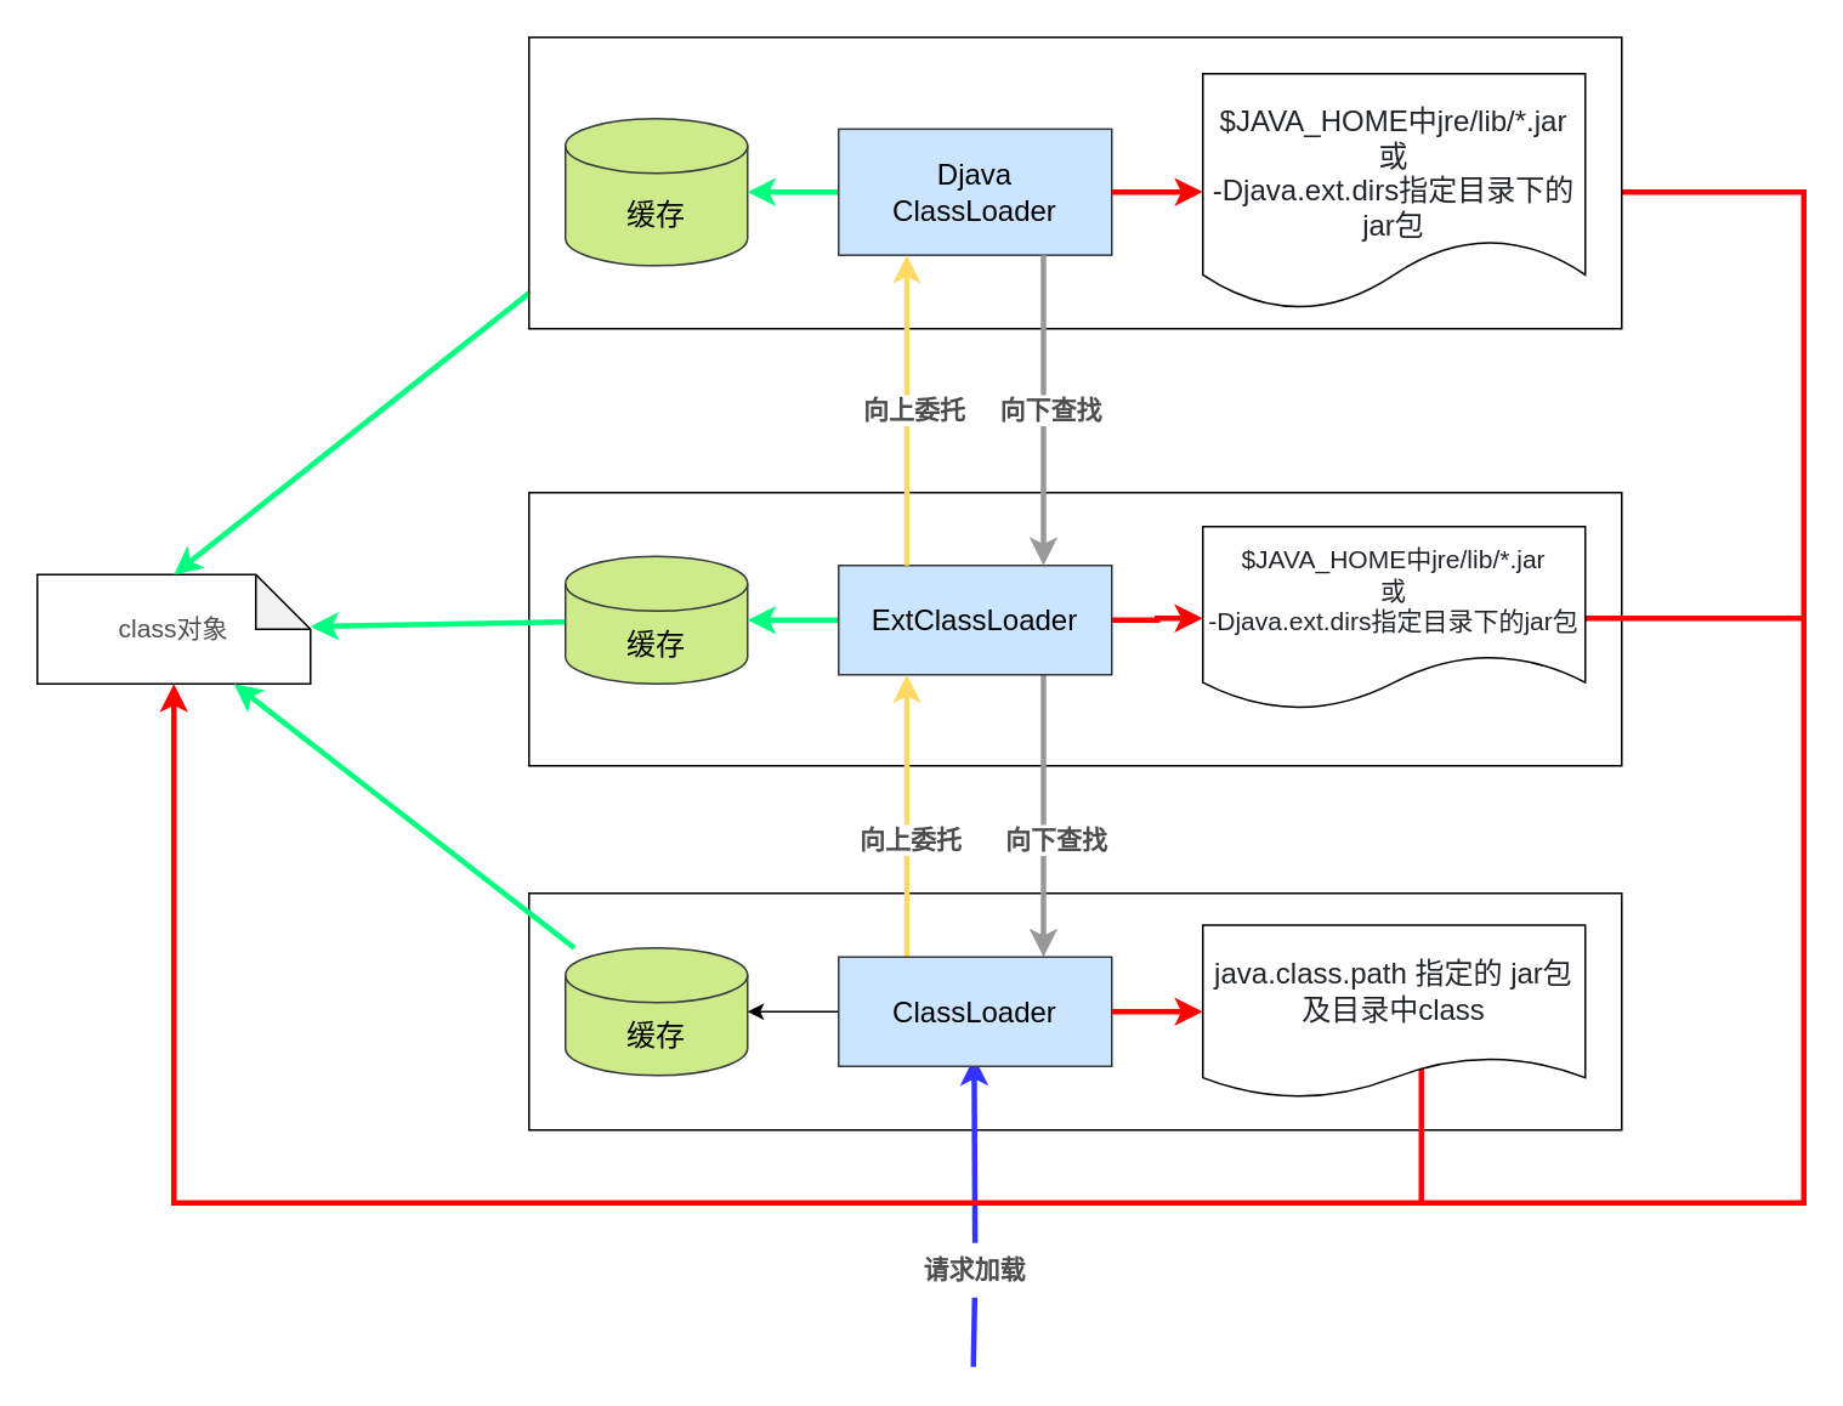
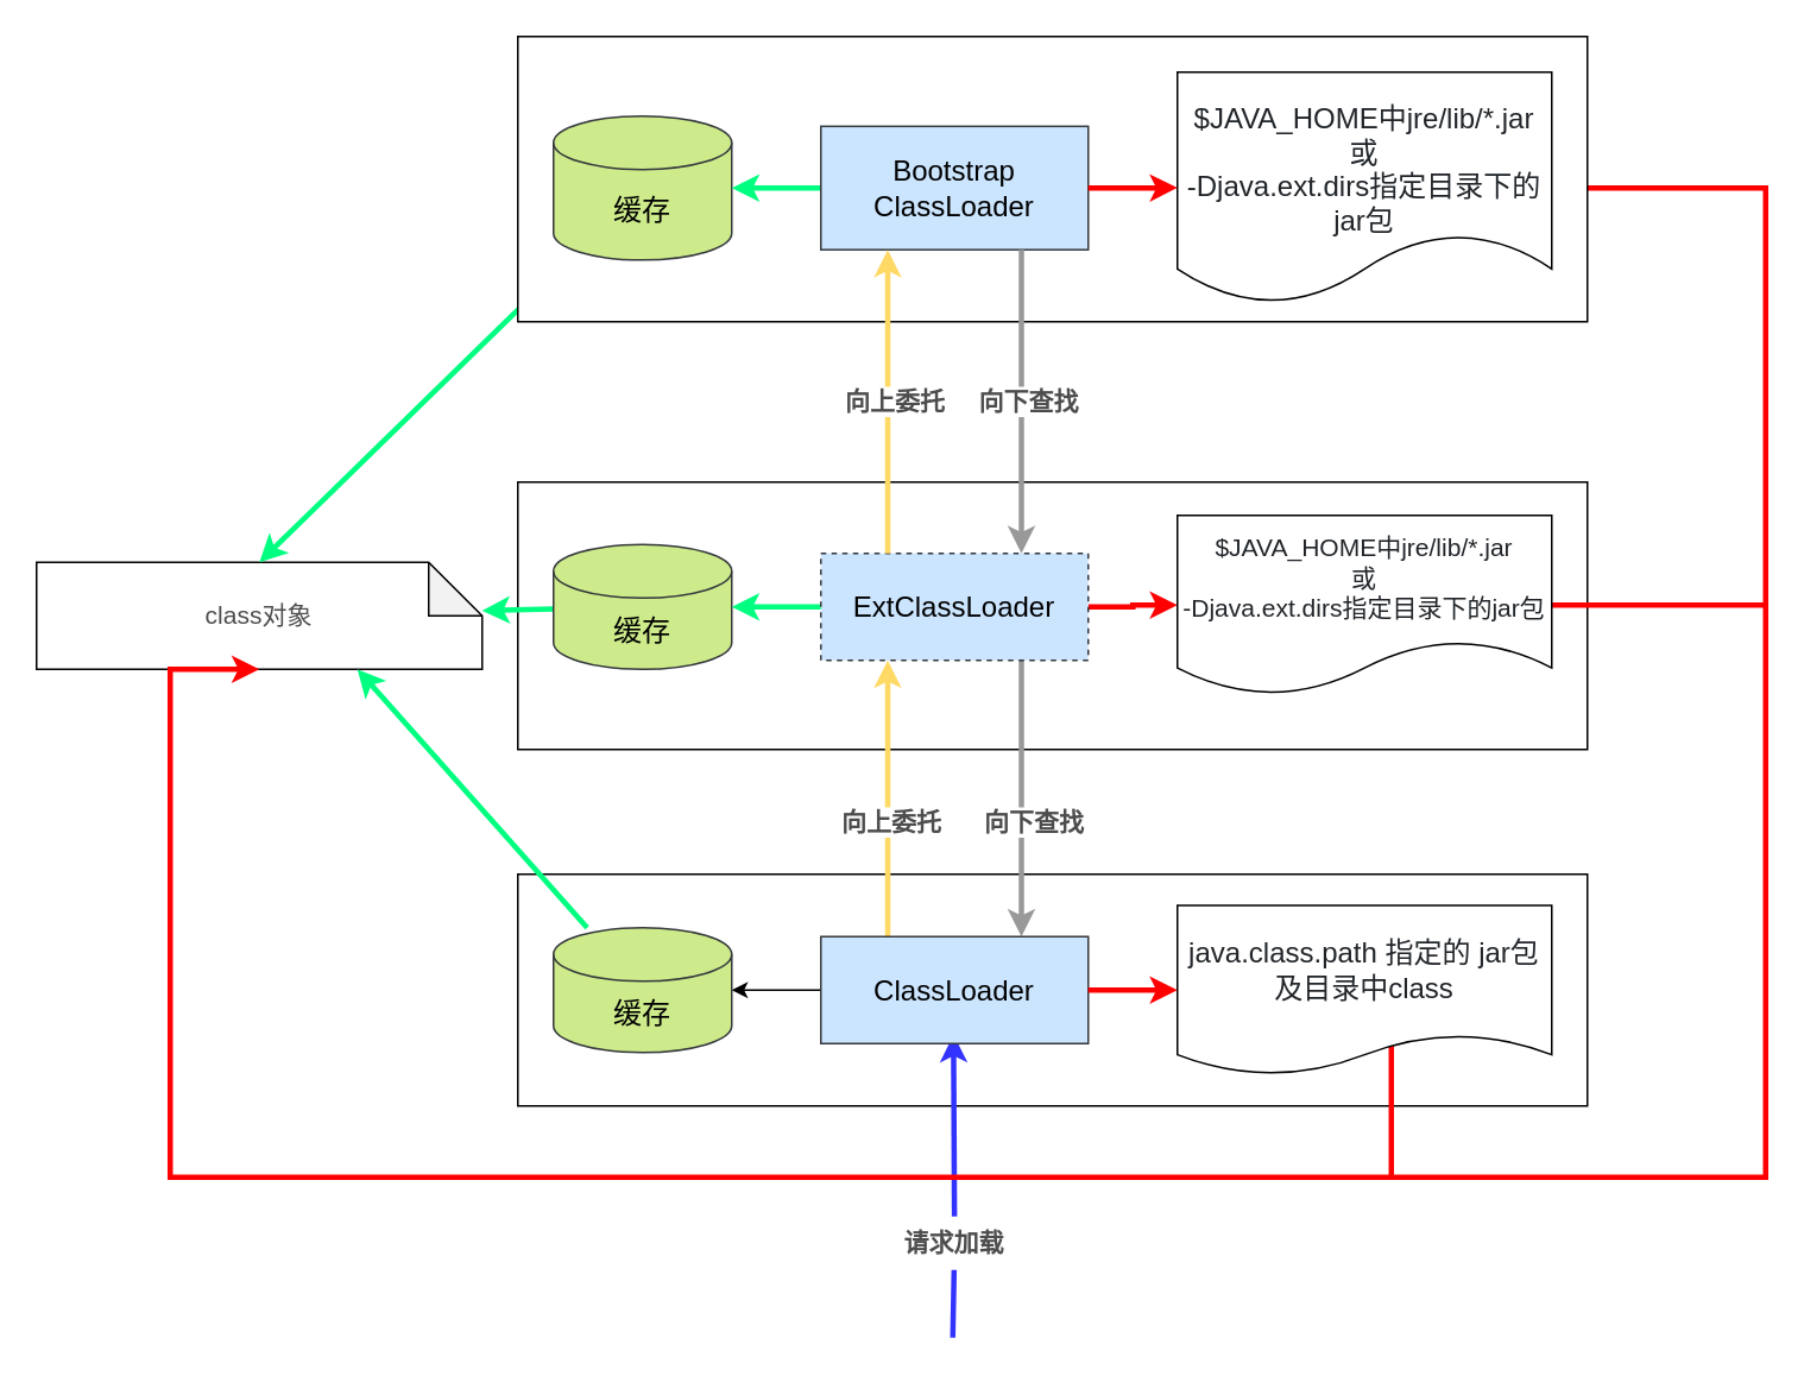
  <mxCell id="0" />
  <mxCell id="1" parent="0" />
  <mxCell id="2" value="" style="rounded=0;whiteSpace=wrap;html=1;glass=0;labelBackgroundColor=none;comic=0;sketch=0;fontSize=16;fontColor=#4D4D4D;" parent="1" vertex="1"><mxGeometry x="290" y="490" width="600" height="130" as="geometry" /></mxCell>
  <mxCell id="3" value="" style="rounded=0;whiteSpace=wrap;html=1;glass=0;labelBackgroundColor=none;comic=0;sketch=0;fontSize=16;fontColor=#4D4D4D;" parent="1" vertex="1"><mxGeometry x="290" y="270" width="600" height="150" as="geometry" /></mxCell>
  <mxCell id="4" style="edgeStyle=none;rounded=0;orthogonalLoop=1;jettySize=auto;html=1;fontSize=14;fontColor=#4D4D4D;strokeColor=#00FF80;strokeWidth=3;" parent="1" source="5" target="15" edge="1"><mxGeometry relative="1" as="geometry" /></mxCell>
  <mxCell id="5" value="缓存" style="shape=cylinder3;whiteSpace=wrap;html=1;boundedLbl=1;backgroundOutline=1;size=15;glass=0;labelBackgroundColor=none;comic=0;sketch=0;fontSize=16;fillColor=#cdeb8b;strokeColor=#36393d;" parent="1" vertex="1"><mxGeometry x="310" y="305" width="100" height="70" as="geometry" /></mxCell>
  <mxCell id="6" style="edgeStyle=orthogonalEdgeStyle;rounded=0;orthogonalLoop=1;jettySize=auto;html=1;fontSize=16;fontColor=#4D4D4D;strokeWidth=3;strokeColor=#FF0000;" parent="1" source="9" target="11" edge="1"><mxGeometry relative="1" as="geometry" /></mxCell>
  <mxCell id="7" style="edgeStyle=orthogonalEdgeStyle;rounded=0;orthogonalLoop=1;jettySize=auto;html=1;fontSize=16;fontColor=#4D4D4D;strokeWidth=3;strokeColor=#00FF80;" parent="1" source="9" target="5" edge="1"><mxGeometry relative="1" as="geometry" /></mxCell>
  <mxCell id="8" style="edgeStyle=orthogonalEdgeStyle;rounded=0;orthogonalLoop=1;jettySize=auto;html=1;exitX=0.75;exitY=1;exitDx=0;exitDy=0;entryX=0.75;entryY=0;entryDx=0;entryDy=0;fontSize=16;fontColor=#4D4D4D;strokeColor=#999999;strokeWidth=3;" parent="1" source="9" target="35" edge="1"><mxGeometry relative="1" as="geometry" /></mxCell>
- <mxCell id="9" value="ExtClassLoader" style="rounded=0;whiteSpace=wrap;html=1;glass=0;labelBackgroundColor=none;comic=0;sketch=0;fontSize=16;fillColor=#cce5ff;strokeColor=#36393d;" parent="1" vertex="1"><mxGeometry x="460" y="310" width="150" height="60" as="geometry" /></mxCell>
+ <mxCell id="9" value="ExtClassLoader" style="rounded=0;whiteSpace=wrap;html=1;glass=0;labelBackgroundColor=none;comic=0;sketch=0;fontSize=16;fillColor=#cce5ff;strokeColor=#36393d;dashed=1;" parent="1" vertex="1"><mxGeometry x="460" y="310" width="150" height="60" as="geometry" /></mxCell>
  <mxCell id="10" style="edgeStyle=none;rounded=0;orthogonalLoop=1;jettySize=auto;html=1;fontSize=14;fontColor=#4D4D4D;endArrow=none;endFill=0;strokeColor=#FF0000;strokeWidth=3;" parent="1" source="11" edge="1"><mxGeometry relative="1" as="geometry"><mxPoint x="990" y="339" as="targetPoint" /></mxGeometry></mxCell>
  <mxCell id="11" value="&lt;span style=&quot;color: rgb(33 , 37 , 41) ; background-color: rgb(255 , 255 , 255) ; font-size: 14px&quot;&gt;$JAVA_HOME中jre/lib/*.jar&lt;br&gt;或&lt;br&gt;-Djava.ext.dirs指定目录下的jar包&lt;/span&gt;" style="shape=document;whiteSpace=wrap;html=1;boundedLbl=1;glass=0;labelBackgroundColor=none;comic=0;sketch=0;fontSize=14;fontColor=#4D4D4D;" parent="1" vertex="1"><mxGeometry x="660" y="288.69" width="210" height="100.62" as="geometry" /></mxCell>
  <mxCell id="12" style="edgeStyle=orthogonalEdgeStyle;rounded=0;orthogonalLoop=1;jettySize=auto;html=1;exitX=0.25;exitY=0;exitDx=0;exitDy=0;entryX=0.25;entryY=1;entryDx=0;entryDy=0;fontSize=16;fontColor=#4D4D4D;strokeWidth=3;strokeColor=#FFD966;" parent="1" source="35" target="9" edge="1"><mxGeometry relative="1" as="geometry" /></mxCell>
  <mxCell id="13" value="向上委托" style="text;html=1;strokeColor=none;fillColor=none;align=center;verticalAlign=middle;whiteSpace=wrap;rounded=0;glass=0;labelBackgroundColor=default;comic=0;sketch=0;fontSize=14;fontColor=#4D4D4D;fontStyle=1" parent="1" vertex="1"><mxGeometry x="470" y="446" width="60" height="30" as="geometry" /></mxCell>
  <mxCell id="14" value="向下查找" style="text;html=1;strokeColor=none;fillColor=none;align=center;verticalAlign=middle;whiteSpace=wrap;rounded=0;glass=0;labelBackgroundColor=default;comic=0;sketch=0;fontSize=14;fontColor=#4D4D4D;fontStyle=1" parent="1" vertex="1"><mxGeometry x="550" y="446" width="60" height="30" as="geometry" /></mxCell>
- <mxCell id="15" value="class对象" style="shape=note;whiteSpace=wrap;html=1;backgroundOutline=1;darkOpacity=0.05;glass=0;labelBackgroundColor=default;comic=0;sketch=0;fontSize=14;fontColor=#4D4D4D;" parent="1" vertex="1"><mxGeometry x="20" y="315" width="150" height="60" as="geometry" /></mxCell>
+ <mxCell id="15" value="class对象" style="shape=note;whiteSpace=wrap;html=1;backgroundOutline=1;darkOpacity=0.05;glass=0;labelBackgroundColor=default;comic=0;sketch=0;fontSize=14;fontColor=#4D4D4D;" parent="1" vertex="1"><mxGeometry x="20" y="315" width="250" height="60" as="geometry" /></mxCell>
  <mxCell id="16" value="" style="endArrow=classic;html=1;rounded=0;fontSize=14;fontColor=#4D4D4D;strokeColor=#3333FF;strokeWidth=3;startArrow=none;" parent="1" source="17" edge="1"><mxGeometry width="50" height="50" relative="1" as="geometry"><mxPoint x="534" y="780" as="sourcePoint" /><mxPoint x="534.41" y="580" as="targetPoint" /></mxGeometry></mxCell>
  <mxCell id="17" value="请求加载" style="text;html=1;strokeColor=none;fillColor=none;align=center;verticalAlign=middle;whiteSpace=wrap;rounded=0;glass=0;labelBackgroundColor=default;comic=0;sketch=0;fontSize=14;fontColor=#4D4D4D;fontStyle=1" parent="1" vertex="1"><mxGeometry x="505" y="682" width="60" height="30" as="geometry" /></mxCell>
  <mxCell id="18" value="" style="endArrow=none;html=1;rounded=0;fontSize=14;fontColor=#4D4D4D;strokeColor=#3333FF;strokeWidth=3;" parent="1" target="17" edge="1"><mxGeometry width="50" height="50" relative="1" as="geometry"><mxPoint x="534" y="750" as="sourcePoint" /><mxPoint x="534.41" y="580" as="targetPoint" /></mxGeometry></mxCell>
  <mxCell id="19" style="edgeStyle=orthogonalEdgeStyle;rounded=0;orthogonalLoop=1;jettySize=auto;html=1;fontSize=14;fontColor=#4D4D4D;strokeColor=#FF0000;strokeWidth=3;entryX=0.5;entryY=1;entryDx=0;entryDy=0;entryPerimeter=0;" parent="1" source="22" target="15" edge="1"><mxGeometry relative="1" as="geometry"><mxPoint x="1100" y="190" as="targetPoint" /><Array as="points"><mxPoint x="990" y="105" /><mxPoint x="990" y="660" /><mxPoint x="95" y="660" /></Array></mxGeometry></mxCell>
  <mxCell id="20" style="rounded=0;orthogonalLoop=1;jettySize=auto;html=1;entryX=0.5;entryY=0;entryDx=0;entryDy=0;entryPerimeter=0;fontSize=14;fontColor=#4D4D4D;strokeColor=#00FF80;strokeWidth=3;" parent="1" source="23" target="15" edge="1"><mxGeometry relative="1" as="geometry" /></mxCell>
  <mxCell id="21" style="edgeStyle=none;rounded=0;orthogonalLoop=1;jettySize=auto;html=1;entryX=0.72;entryY=1;entryDx=0;entryDy=0;entryPerimeter=0;fontSize=14;fontColor=#4D4D4D;strokeColor=#00FF80;strokeWidth=3;" parent="1" source="33" target="15" edge="1"><mxGeometry relative="1" as="geometry" /></mxCell>
  <mxCell id="22" value="" style="rounded=0;whiteSpace=wrap;html=1;glass=0;labelBackgroundColor=none;comic=0;sketch=0;fontSize=16;fontColor=#4D4D4D;" parent="1" vertex="1"><mxGeometry x="290" y="20" width="600" height="160" as="geometry" /></mxCell>
  <mxCell id="23" value="缓存" style="shape=cylinder3;whiteSpace=wrap;html=1;boundedLbl=1;backgroundOutline=1;size=15;glass=0;labelBackgroundColor=none;comic=0;sketch=0;fontSize=16;fillColor=#cdeb8b;strokeColor=#36393d;" parent="1" vertex="1"><mxGeometry x="310" y="64.615" width="100" height="80.769" as="geometry" /></mxCell>
  <mxCell id="24" style="edgeStyle=orthogonalEdgeStyle;rounded=0;orthogonalLoop=1;jettySize=auto;html=1;fontSize=16;fontColor=#4D4D4D;strokeColor=#00FF80;strokeWidth=3;" parent="1" source="25" target="23" edge="1"><mxGeometry relative="1" as="geometry" /></mxCell>
- <mxCell id="25" value="Djava&lt;br&gt;ClassLoader" style="rounded=0;whiteSpace=wrap;html=1;glass=0;labelBackgroundColor=none;comic=0;sketch=0;fontSize=16;fillColor=#cce5ff;strokeColor=#36393d;" parent="1" vertex="1"><mxGeometry x="460" y="70.385" width="150" height="69.231" as="geometry" /></mxCell>
+ <mxCell id="25" value="Bootstrap&lt;br&gt;ClassLoader" style="rounded=0;whiteSpace=wrap;html=1;glass=0;labelBackgroundColor=none;comic=0;sketch=0;fontSize=16;fillColor=#cce5ff;strokeColor=#36393d;" parent="1" vertex="1"><mxGeometry x="460" y="70.385" width="150" height="69.231" as="geometry" /></mxCell>
  <mxCell id="26" value="&lt;span style=&quot;color: rgb(33 , 37 , 41) ; font-family: , , &amp;#34;segoe ui&amp;#34; , &amp;#34;roboto&amp;#34; , &amp;#34;helvetica neue&amp;#34; , &amp;#34;arial&amp;#34; , &amp;#34;noto sans&amp;#34; , &amp;#34;liberation sans&amp;#34; , sans-serif , &amp;#34;apple color emoji&amp;#34; , &amp;#34;segoe ui emoji&amp;#34; , &amp;#34;segoe ui symbol&amp;#34; , &amp;#34;noto color emoji&amp;#34; ; background-color: rgb(255 , 255 , 255)&quot;&gt;&lt;br&gt;$JAVA_HOME中jre/lib/*.jar&lt;br&gt;或&lt;br&gt;-Djava.ext.dirs指定目录下的jar包&lt;/span&gt;" style="shape=document;whiteSpace=wrap;html=1;boundedLbl=1;glass=0;labelBackgroundColor=none;comic=0;sketch=0;fontSize=16;fontColor=#4D4D4D;" parent="1" vertex="1"><mxGeometry x="660" y="40" width="210" height="129.81" as="geometry" /></mxCell>
  <mxCell id="27" style="edgeStyle=orthogonalEdgeStyle;rounded=0;orthogonalLoop=1;jettySize=auto;html=1;fontSize=16;fontColor=#4D4D4D;strokeWidth=3;strokeColor=#FF0000;" parent="1" source="25" target="26" edge="1"><mxGeometry relative="1" as="geometry" /></mxCell>
  <mxCell id="28" style="edgeStyle=orthogonalEdgeStyle;rounded=0;orthogonalLoop=1;jettySize=auto;html=1;exitX=0.25;exitY=0;exitDx=0;exitDy=0;entryX=0.25;entryY=1;entryDx=0;entryDy=0;fontSize=14;fontColor=#4D4D4D;strokeColor=#FFD966;strokeWidth=3;" parent="1" source="9" target="25" edge="1"><mxGeometry relative="1" as="geometry" /></mxCell>
  <mxCell id="29" style="edgeStyle=orthogonalEdgeStyle;rounded=0;orthogonalLoop=1;jettySize=auto;html=1;exitX=0.75;exitY=1;exitDx=0;exitDy=0;entryX=0.75;entryY=0;entryDx=0;entryDy=0;fontSize=14;fontColor=#4D4D4D;strokeColor=#999999;strokeWidth=3;" parent="1" source="25" target="9" edge="1"><mxGeometry relative="1" as="geometry" /></mxCell>
  <mxCell id="30" value="向下查找" style="text;html=1;strokeColor=none;fillColor=none;align=center;verticalAlign=middle;whiteSpace=wrap;rounded=0;glass=0;labelBackgroundColor=default;comic=0;sketch=0;fontSize=14;fontColor=#4D4D4D;fontStyle=1" parent="1" vertex="1"><mxGeometry x="547" y="210" width="60" height="30" as="geometry" /></mxCell>
  <mxCell id="31" style="edgeStyle=none;rounded=0;orthogonalLoop=1;jettySize=auto;html=1;fontSize=14;fontColor=#4D4D4D;strokeColor=#FF0000;strokeWidth=3;endArrow=none;endFill=0;exitX=1.008;exitY=0.611;exitDx=0;exitDy=0;exitPerimeter=0;" parent="1" edge="1"><mxGeometry relative="1" as="geometry"><mxPoint x="780" y="660" as="targetPoint" /><mxPoint x="780" y="586.169" as="sourcePoint" /></mxGeometry></mxCell>
  <mxCell id="32" value="向上委托" style="text;html=1;strokeColor=none;fillColor=none;align=center;verticalAlign=middle;whiteSpace=wrap;rounded=0;glass=0;labelBackgroundColor=default;comic=0;sketch=0;fontSize=14;fontColor=#4D4D4D;fontStyle=1" parent="1" vertex="1"><mxGeometry x="472" y="210" width="60" height="30" as="geometry" /></mxCell>
  <mxCell id="33" value="缓存" style="shape=cylinder3;whiteSpace=wrap;html=1;boundedLbl=1;backgroundOutline=1;size=15;glass=0;labelBackgroundColor=none;comic=0;sketch=0;fontSize=16;fillColor=#cdeb8b;strokeColor=#36393d;" parent="1" vertex="1"><mxGeometry x="310" y="520" width="100" height="70" as="geometry" /></mxCell>
  <mxCell id="34" style="edgeStyle=orthogonalEdgeStyle;rounded=0;orthogonalLoop=1;jettySize=auto;html=1;fontSize=16;fontColor=#4D4D4D;" parent="1" source="35" target="33" edge="1"><mxGeometry relative="1" as="geometry" /></mxCell>
  <mxCell id="35" value="ClassLoader" style="rounded=0;whiteSpace=wrap;html=1;glass=0;labelBackgroundColor=none;comic=0;sketch=0;fontSize=16;fillColor=#cce5ff;strokeColor=#36393d;" parent="1" vertex="1"><mxGeometry x="460" y="525" width="150" height="60" as="geometry" /></mxCell>
  <mxCell id="36" value="&lt;span style=&quot;color: rgb(33 , 37 , 41) ; font-family: , , &amp;#34;segoe ui&amp;#34; , &amp;#34;roboto&amp;#34; , &amp;#34;helvetica neue&amp;#34; , &amp;#34;arial&amp;#34; , &amp;#34;noto sans&amp;#34; , &amp;#34;liberation sans&amp;#34; , sans-serif , &amp;#34;apple color emoji&amp;#34; , &amp;#34;segoe ui emoji&amp;#34; , &amp;#34;segoe ui symbol&amp;#34; , &amp;#34;noto color emoji&amp;#34; ; background-color: rgb(255 , 255 , 255)&quot;&gt;java.class.path 指定的 jar包及目录中class&lt;/span&gt;" style="shape=document;whiteSpace=wrap;html=1;boundedLbl=1;glass=0;labelBackgroundColor=none;comic=0;sketch=0;fontSize=16;fontColor=#4D4D4D;size=0.237;" parent="1" vertex="1"><mxGeometry x="660" y="507.5" width="210" height="95" as="geometry" /></mxCell>
  <mxCell id="37" style="edgeStyle=orthogonalEdgeStyle;rounded=0;orthogonalLoop=1;jettySize=auto;html=1;fontSize=16;fontColor=#4D4D4D;strokeWidth=3;strokeColor=#FF0000;" parent="1" source="35" target="36" edge="1"><mxGeometry relative="1" as="geometry" /></mxCell>
